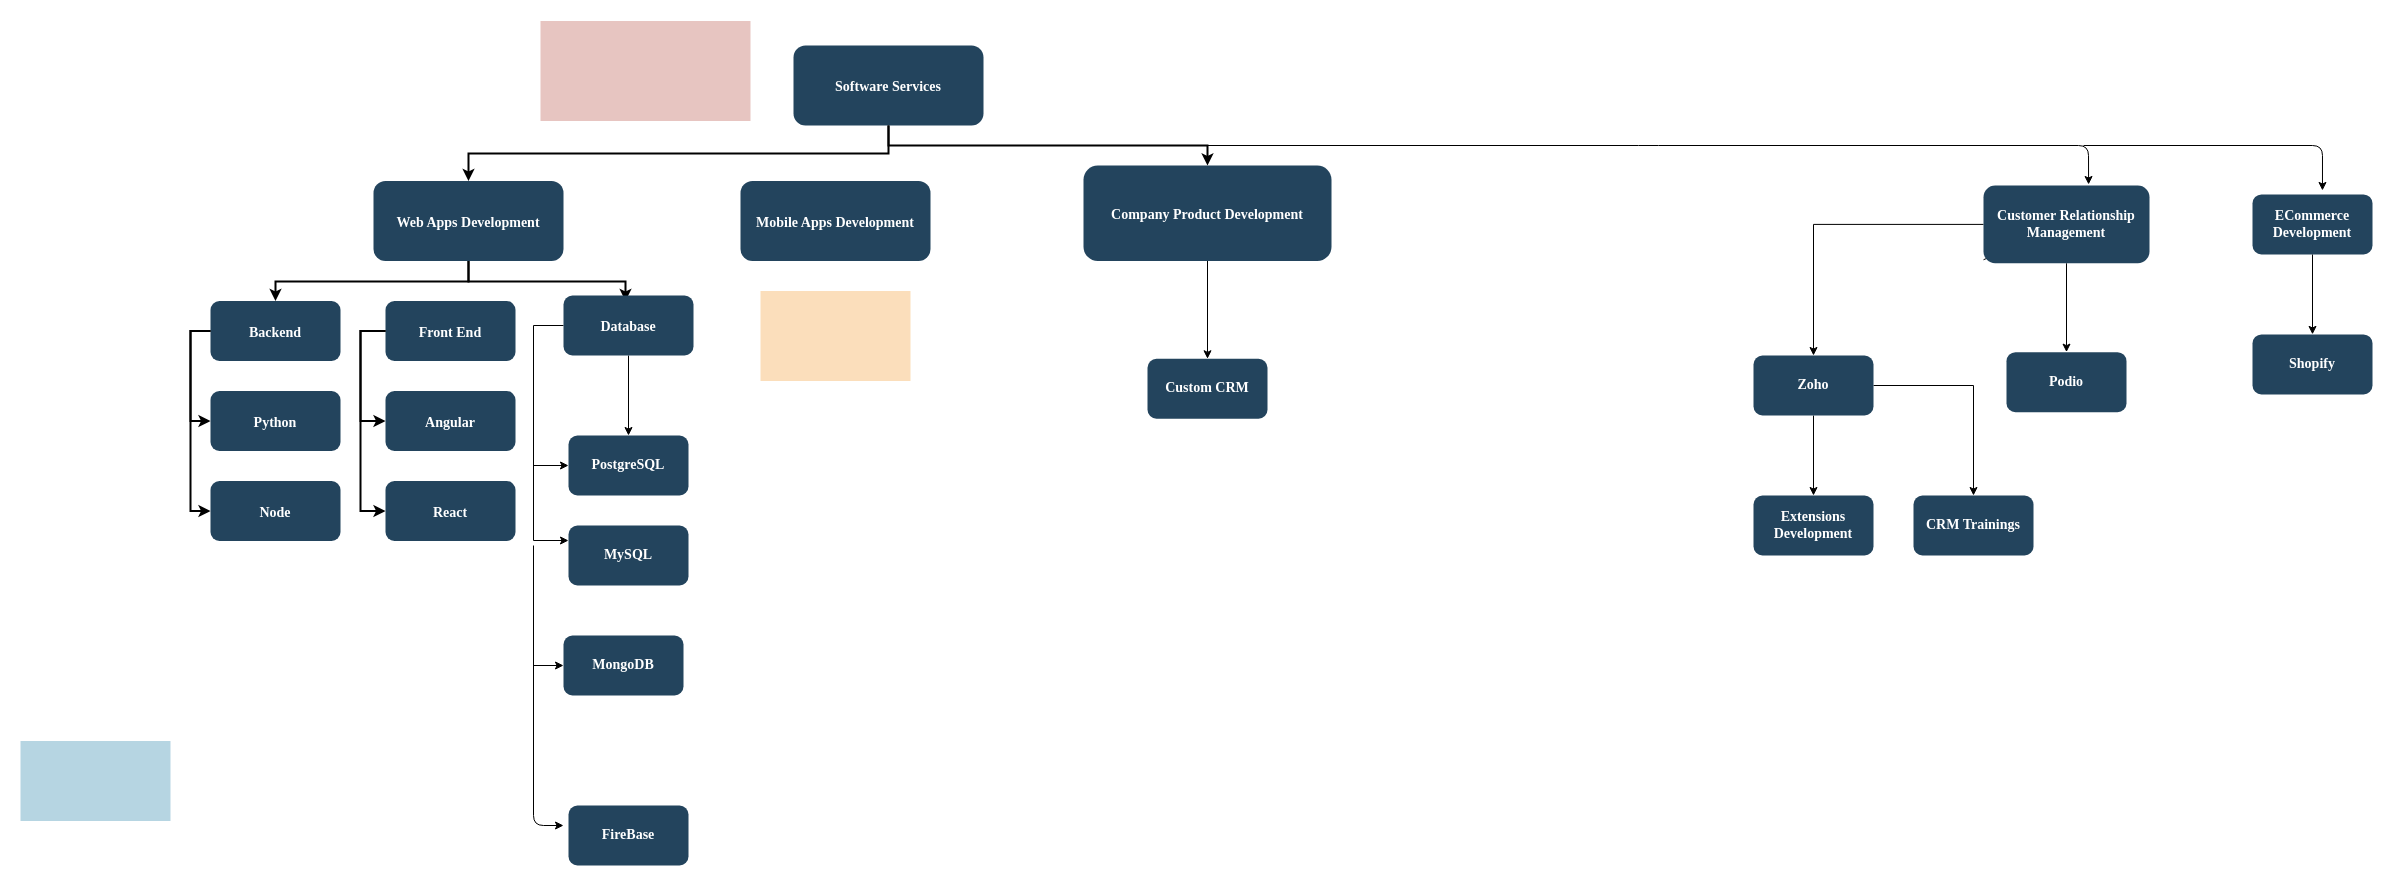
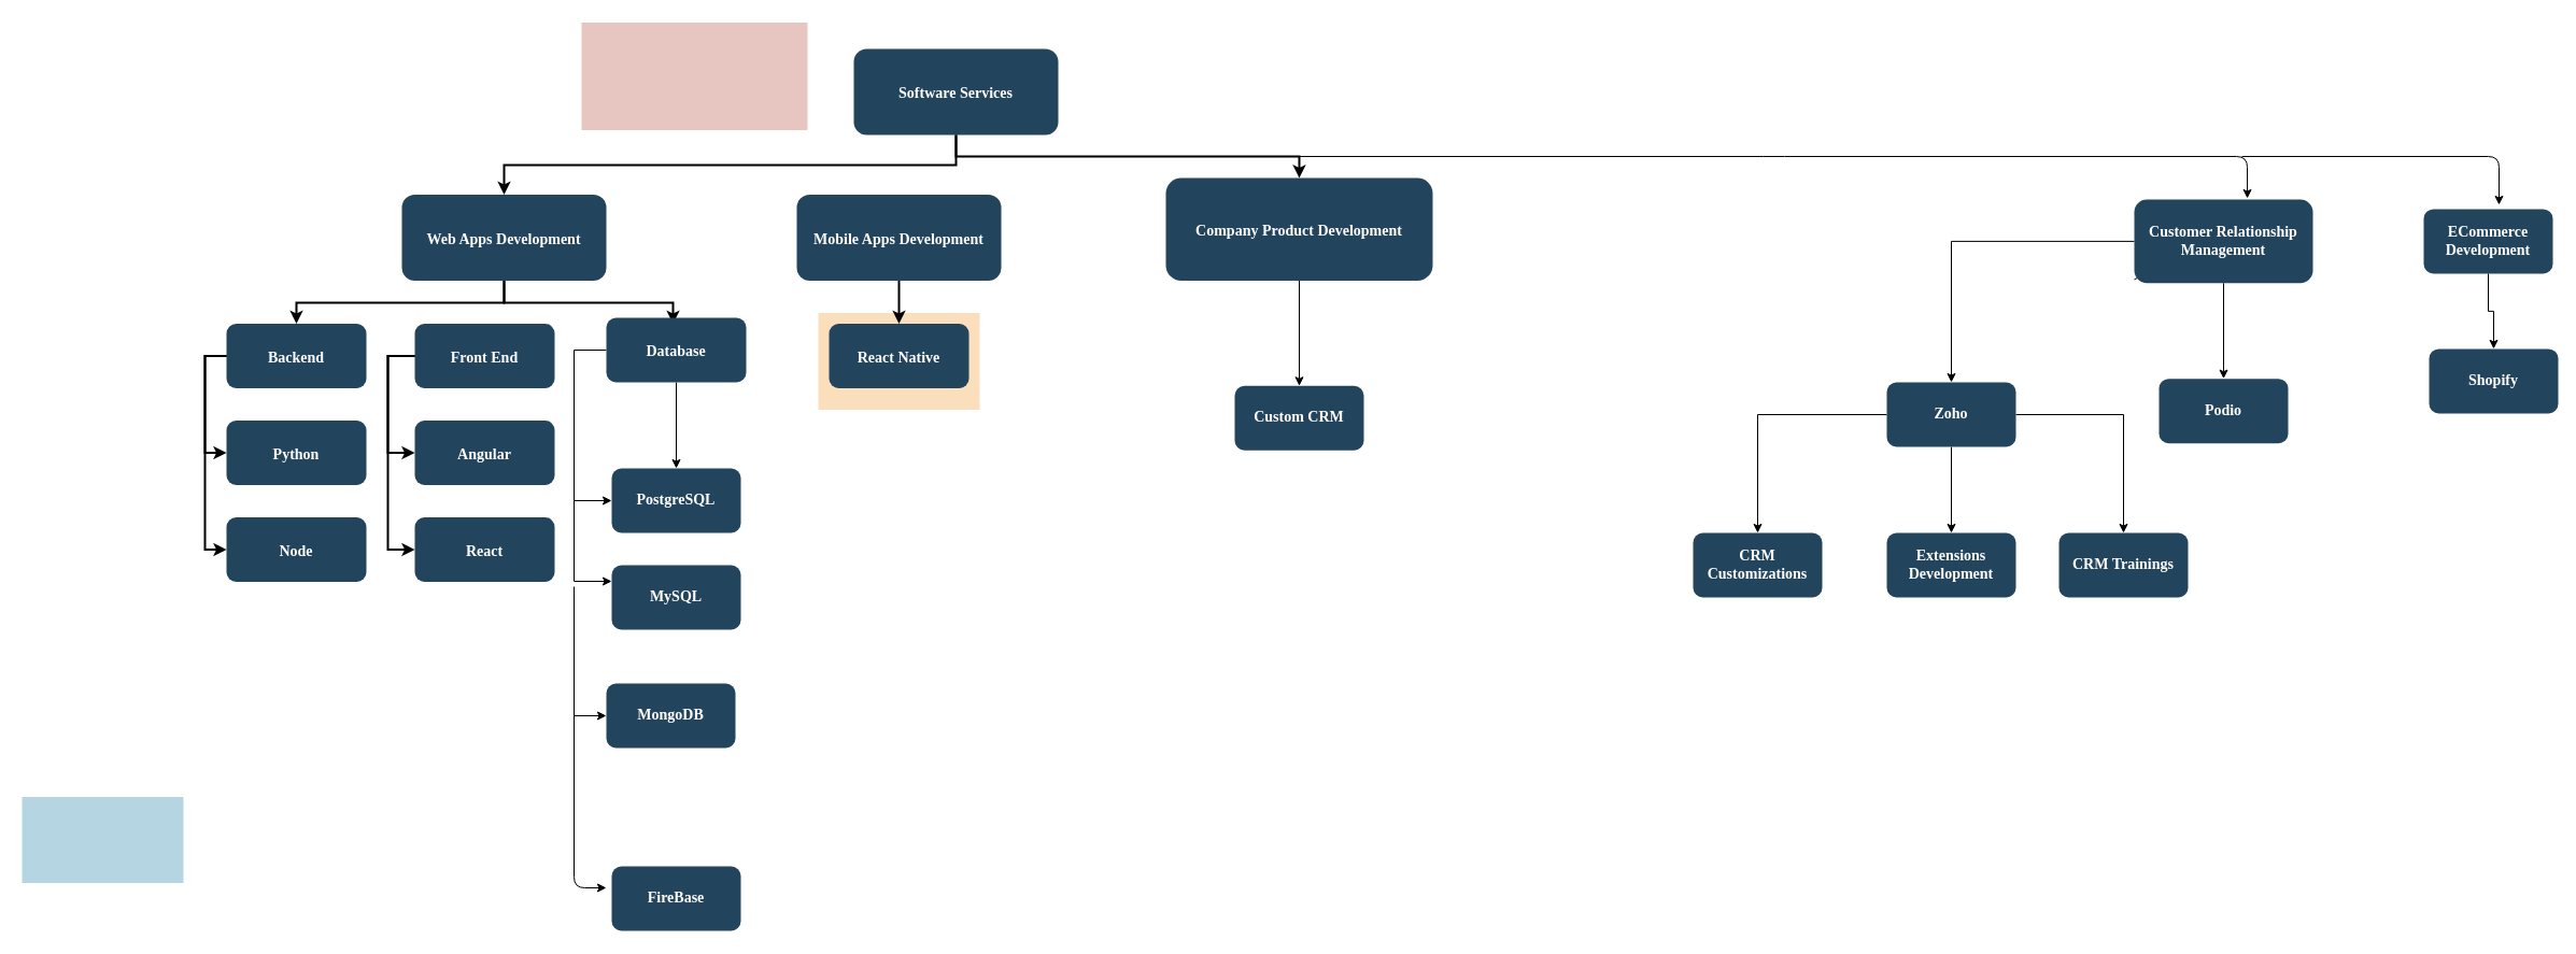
  <mxCell id="0" />
  <mxCell id="1" parent="0" />
  <mxCell id="2" value="" style="fillColor=#AE4132;strokeColor=none;opacity=30;" parent="1" vertex="1"><mxGeometry x="540" y="20.5" width="210" height="100.0" as="geometry" /></mxCell>
  <mxCell id="3" value="" style="fillColor=#F2931E;strokeColor=none;opacity=30;" parent="1" vertex="1"><mxGeometry x="760" y="290.5" width="150" height="90" as="geometry" /></mxCell>
  <mxCell id="4" value="" style="fillColor=#10739E;strokeColor=none;opacity=30;" parent="1" vertex="1"><mxGeometry x="20" y="740.5" width="150" height="80" as="geometry" /></mxCell>
  <mxCell id="5" value="Software Services" style="rounded=1;fillColor=#23445D;gradientColor=none;strokeColor=none;fontColor=#FFFFFF;fontStyle=1;fontFamily=Tahoma;fontSize=14" parent="1" vertex="1"><mxGeometry x="793" y="45" width="190" height="80" as="geometry" /></mxCell>
  <mxCell id="6" value="" style="edgeStyle=orthogonalEdgeStyle;rounded=0;orthogonalLoop=1;jettySize=auto;html=1;" edge="1" parent="1" source="7" target="53"><mxGeometry relative="1" as="geometry" /></mxCell>
  <mxCell id="7" value="Company Product Development" style="rounded=1;fillColor=#23445D;gradientColor=none;strokeColor=none;fontColor=#FFFFFF;fontStyle=1;fontFamily=Tahoma;fontSize=14" parent="1" vertex="1"><mxGeometry x="1083" y="165" width="248" height="95.5" as="geometry" /></mxCell>
  <mxCell id="8" value="" style="edgeStyle=elbowEdgeStyle;elbow=vertical;strokeWidth=2;rounded=0" parent="1" source="5" target="7" edge="1"><mxGeometry x="337" y="215.5" width="100" height="100" as="geometry"><mxPoint x="130" y="160.5" as="sourcePoint" /><mxPoint x="230" y="60.5" as="targetPoint" /></mxGeometry></mxCell>
  <mxCell id="9" value="Mobile Apps Development" style="rounded=1;fillColor=#23445D;gradientColor=none;strokeColor=none;fontColor=#FFFFFF;fontStyle=1;fontFamily=Tahoma;fontSize=14" parent="1" vertex="1"><mxGeometry x="740" y="180.5" width="190" height="80" as="geometry" /></mxCell>
  <mxCell id="10" value="Web Apps Development" style="rounded=1;fillColor=#23445D;gradientColor=none;strokeColor=none;fontColor=#FFFFFF;fontStyle=1;fontFamily=Tahoma;fontSize=14" parent="1" vertex="1"><mxGeometry x="373" y="180.5" width="190" height="80" as="geometry" /></mxCell>
  <mxCell id="11" value="Backend" style="rounded=1;fillColor=#23445D;gradientColor=none;strokeColor=none;fontColor=#FFFFFF;fontStyle=1;fontFamily=Tahoma;fontSize=14" parent="1" vertex="1"><mxGeometry x="210" y="300.5" width="130" height="60" as="geometry" /></mxCell>
  <mxCell id="12" value="Python" style="rounded=1;fillColor=#23445D;gradientColor=none;strokeColor=none;fontColor=#FFFFFF;fontStyle=1;fontFamily=Tahoma;fontSize=14" parent="1" vertex="1"><mxGeometry x="210" y="390.5" width="130" height="60" as="geometry" /></mxCell>
  <mxCell id="13" value="Node" style="rounded=1;fillColor=#23445D;gradientColor=none;strokeColor=none;fontColor=#FFFFFF;fontStyle=1;fontFamily=Tahoma;fontSize=14" parent="1" vertex="1"><mxGeometry x="210" y="480.5" width="130" height="60" as="geometry" /></mxCell>
  <mxCell id="14" value="Front End" style="rounded=1;fillColor=#23445D;gradientColor=none;strokeColor=none;fontColor=#FFFFFF;fontStyle=1;fontFamily=Tahoma;fontSize=14" parent="1" vertex="1"><mxGeometry x="385" y="300.5" width="130" height="60" as="geometry" /></mxCell>
  <mxCell id="15" value="Angular" style="rounded=1;fillColor=#23445D;gradientColor=none;strokeColor=none;fontColor=#FFFFFF;fontStyle=1;fontFamily=Tahoma;fontSize=14" parent="1" vertex="1"><mxGeometry x="385" y="390.5" width="130" height="60" as="geometry" /></mxCell>
  <mxCell id="16" value="React" style="rounded=1;fillColor=#23445D;gradientColor=none;strokeColor=none;fontColor=#FFFFFF;fontStyle=1;fontFamily=Tahoma;fontSize=14" parent="1" vertex="1"><mxGeometry x="385" y="480.5" width="130" height="60" as="geometry" /></mxCell>
+ <mxCell id="17" value="React Native" style="rounded=1;fillColor=#23445D;gradientColor=none;strokeColor=none;fontColor=#FFFFFF;fontStyle=1;fontFamily=Tahoma;fontSize=14" parent="1" vertex="1"><mxGeometry x="770" y="300.5" width="130" height="60" as="geometry" /></mxCell>
  <mxCell id="18" value="" style="edgeStyle=elbowEdgeStyle;elbow=vertical;strokeWidth=2;rounded=0" parent="1" source="5" target="10" edge="1"><mxGeometry x="347" y="225.5" width="100" height="100" as="geometry"><mxPoint x="655" y="120.5" as="sourcePoint" /><mxPoint x="1260" y="190.5" as="targetPoint" /></mxGeometry></mxCell>
  <mxCell id="19" value="" style="edgeStyle=elbowEdgeStyle;elbow=horizontal;strokeWidth=2;rounded=0" parent="1" source="11" target="12" edge="1"><mxGeometry x="-23" y="135.5" width="100" height="100" as="geometry"><mxPoint x="-230" y="80.5" as="sourcePoint" /><mxPoint x="-130" y="-19.5" as="targetPoint" /><Array as="points"><mxPoint x="190" y="380.5" /></Array></mxGeometry></mxCell>
  <mxCell id="20" value="" style="edgeStyle=elbowEdgeStyle;elbow=horizontal;strokeWidth=2;rounded=0" parent="1" source="11" target="13" edge="1"><mxGeometry x="-23" y="135.5" width="100" height="100" as="geometry"><mxPoint x="-230" y="80.5" as="sourcePoint" /><mxPoint x="-130" y="-19.5" as="targetPoint" /><Array as="points"><mxPoint x="190" y="420.5" /></Array></mxGeometry></mxCell>
  <mxCell id="21" value="" style="edgeStyle=elbowEdgeStyle;elbow=horizontal;strokeWidth=2;rounded=0" parent="1" source="14" target="15" edge="1"><mxGeometry x="-23" y="135.5" width="100" height="100" as="geometry"><mxPoint x="-230" y="80.5" as="sourcePoint" /><mxPoint x="-130" y="-19.5" as="targetPoint" /><Array as="points"><mxPoint x="360" y="380.5" /></Array></mxGeometry></mxCell>
  <mxCell id="22" value="" style="edgeStyle=elbowEdgeStyle;elbow=horizontal;strokeWidth=2;rounded=0" parent="1" source="14" target="16" edge="1"><mxGeometry x="-23" y="135.5" width="100" height="100" as="geometry"><mxPoint x="-230" y="80.5" as="sourcePoint" /><mxPoint x="-130" y="-19.5" as="targetPoint" /><Array as="points"><mxPoint x="360" y="420.5" /></Array></mxGeometry></mxCell>
  <mxCell id="23" value="" style="edgeStyle=elbowEdgeStyle;elbow=vertical;strokeWidth=2;rounded=0" parent="1" source="10" target="11" edge="1"><mxGeometry x="-23" y="135.5" width="100" height="100" as="geometry"><mxPoint x="-230" y="80.5" as="sourcePoint" /><mxPoint x="-130" y="-19.5" as="targetPoint" /></mxGeometry></mxCell>
  <mxCell id="24" value="" style="edgeStyle=elbowEdgeStyle;elbow=vertical;strokeWidth=2;rounded=0" parent="1" source="10" edge="1"><mxGeometry x="-23" y="135.5" width="100" height="100" as="geometry"><mxPoint x="-230" y="80.5" as="sourcePoint" /><mxPoint x="625" y="300.5" as="targetPoint" /></mxGeometry></mxCell>
+ <mxCell id="25" value="" style="edgeStyle=elbowEdgeStyle;elbow=vertical;strokeWidth=2;rounded=0" parent="1" source="9" target="17" edge="1"><mxGeometry x="-23" y="135.5" width="100" height="100" as="geometry"><mxPoint x="-230" y="80.5" as="sourcePoint" /><mxPoint x="-130" y="-19.5" as="targetPoint" /></mxGeometry></mxCell>
  <mxCell id="26" value="" style="edgeStyle=orthogonalEdgeStyle;rounded=0;orthogonalLoop=1;jettySize=auto;html=1;entryX=0;entryY=0.25;entryDx=0;entryDy=0;" edge="1" parent="1" source="28" target="30"><mxGeometry relative="1" as="geometry"><mxPoint x="539" y="545" as="targetPoint" /><Array as="points"><mxPoint x="533" y="325" /><mxPoint x="533" y="540" /></Array></mxGeometry></mxCell>
  <mxCell id="27" value="" style="edgeStyle=orthogonalEdgeStyle;rounded=0;orthogonalLoop=1;jettySize=auto;html=1;" edge="1" parent="1" source="28" target="29"><mxGeometry relative="1" as="geometry" /></mxCell>
  <mxCell id="28" value="Database" style="rounded=1;fillColor=#23445D;gradientColor=none;strokeColor=none;fontColor=#FFFFFF;fontStyle=1;fontFamily=Tahoma;fontSize=14" vertex="1" parent="1"><mxGeometry x="563" y="295" width="130" height="60" as="geometry" /></mxCell>
  <mxCell id="29" value="PostgreSQL" style="whiteSpace=wrap;html=1;rounded=1;fontFamily=Tahoma;fontSize=14;fontColor=#FFFFFF;fontStyle=1;strokeColor=none;fillColor=#23445D;" vertex="1" parent="1"><mxGeometry x="568" y="435" width="120" height="60" as="geometry" /></mxCell>
  <mxCell id="30" value="MySQL&lt;br&gt;" style="whiteSpace=wrap;html=1;rounded=1;fontFamily=Tahoma;fontSize=14;fontColor=#FFFFFF;fontStyle=1;strokeColor=none;fillColor=#23445D;" vertex="1" parent="1"><mxGeometry x="568" y="525" width="120" height="60" as="geometry" /></mxCell>
  <mxCell id="31" value="MongoDB" style="whiteSpace=wrap;html=1;rounded=1;fontFamily=Tahoma;fontSize=14;fontColor=#FFFFFF;fontStyle=1;strokeColor=none;fillColor=#23445D;" vertex="1" parent="1"><mxGeometry x="563" y="635" width="120" height="60" as="geometry" /></mxCell>
  <mxCell id="32" value="FireBase" style="whiteSpace=wrap;html=1;rounded=1;fontFamily=Tahoma;fontSize=14;fontColor=#FFFFFF;fontStyle=1;strokeColor=none;fillColor=#23445D;" vertex="1" parent="1"><mxGeometry x="568" y="805" width="120" height="60" as="geometry" /></mxCell>
  <mxCell id="33" value="" style="endArrow=classic;html=1;entryX=0;entryY=0.5;entryDx=0;entryDy=0;" edge="1" parent="1" target="29"><mxGeometry width="50" height="50" relative="1" as="geometry"><mxPoint x="533" y="465" as="sourcePoint" /><mxPoint x="573" y="455" as="targetPoint" /></mxGeometry></mxCell>
  <mxCell id="34" value="" style="endArrow=classic;html=1;" edge="1" parent="1"><mxGeometry width="50" height="50" relative="1" as="geometry"><mxPoint x="533" y="545" as="sourcePoint" /><mxPoint x="563" y="825" as="targetPoint" /><Array as="points"><mxPoint x="533" y="825" /></Array></mxGeometry></mxCell>
  <mxCell id="35" value="" style="endArrow=classic;html=1;" edge="1" parent="1"><mxGeometry width="50" height="50" relative="1" as="geometry"><mxPoint x="533" y="665" as="sourcePoint" /><mxPoint x="563" y="665" as="targetPoint" /></mxGeometry></mxCell>
  <mxCell id="36" value="" style="edgeStyle=orthogonalEdgeStyle;rounded=0;orthogonalLoop=1;jettySize=auto;html=1;" edge="1" parent="1" source="50" target="39"><mxGeometry relative="1" as="geometry" /></mxCell>
  <mxCell id="37" value="" style="edgeStyle=orthogonalEdgeStyle;rounded=0;orthogonalLoop=1;jettySize=auto;html=1;" edge="1" parent="1" source="50" target="43"><mxGeometry relative="1" as="geometry" /></mxCell>
  <mxCell id="38" value="" style="endArrow=classic;html=1;entryX=0.633;entryY=-0.013;entryDx=0;entryDy=0;entryPerimeter=0;" edge="1" parent="1" target="50"><mxGeometry width="50" height="50" relative="1" as="geometry"><mxPoint x="1203" y="145" as="sourcePoint" /><mxPoint x="1413" y="95" as="targetPoint" /><Array as="points"><mxPoint x="1648" y="145" /><mxPoint x="2088" y="145" /></Array></mxGeometry></mxCell>
  <mxCell id="39" value="Podio" style="whiteSpace=wrap;html=1;rounded=1;fontFamily=Tahoma;fontSize=14;fontColor=#FFFFFF;fontStyle=1;strokeColor=none;fillColor=#23445D;" vertex="1" parent="1"><mxGeometry x="2006" y="351.625" width="120" height="60" as="geometry" /></mxCell>
  <mxCell id="40" value="" style="edgeStyle=orthogonalEdgeStyle;rounded=0;orthogonalLoop=1;jettySize=auto;html=1;" edge="1" parent="1" source="43" target="44"><mxGeometry relative="1" as="geometry" /></mxCell>
+ <mxCell id="41" value="" style="edgeStyle=orthogonalEdgeStyle;rounded=0;orthogonalLoop=1;jettySize=auto;html=1;" edge="1" parent="1" source="43" target="45"><mxGeometry relative="1" as="geometry" /></mxCell>
  <mxCell id="42" value="" style="edgeStyle=orthogonalEdgeStyle;rounded=0;orthogonalLoop=1;jettySize=auto;html=1;" edge="1" parent="1" source="43" target="46"><mxGeometry relative="1" as="geometry" /></mxCell>
  <mxCell id="43" value="Zoho" style="whiteSpace=wrap;html=1;rounded=1;fontFamily=Tahoma;fontSize=14;fontColor=#FFFFFF;fontStyle=1;strokeColor=none;fillColor=#23445D;" vertex="1" parent="1"><mxGeometry x="1753" y="355.005" width="120" height="60" as="geometry" /></mxCell>
  <mxCell id="44" value="Extensions Development" style="whiteSpace=wrap;html=1;rounded=1;fontFamily=Tahoma;fontSize=14;fontColor=#FFFFFF;fontStyle=1;strokeColor=none;fillColor=#23445D;" vertex="1" parent="1"><mxGeometry x="1753" y="495.005" width="120" height="60" as="geometry" /></mxCell>
+ <mxCell id="45" value="CRM Customizations" style="whiteSpace=wrap;html=1;rounded=1;fontFamily=Tahoma;fontSize=14;fontColor=#FFFFFF;fontStyle=1;strokeColor=none;fillColor=#23445D;" vertex="1" parent="1"><mxGeometry x="1573" y="495.005" width="120" height="60" as="geometry" /></mxCell>
  <mxCell id="46" value="CRM Trainings" style="whiteSpace=wrap;html=1;rounded=1;fontFamily=Tahoma;fontSize=14;fontColor=#FFFFFF;fontStyle=1;strokeColor=none;fillColor=#23445D;" vertex="1" parent="1"><mxGeometry x="1913" y="495.005" width="120" height="60" as="geometry" /></mxCell>
  <mxCell id="47" value="" style="edgeStyle=orthogonalEdgeStyle;rounded=0;orthogonalLoop=1;jettySize=auto;html=1;" edge="1" parent="1" source="48" target="52"><mxGeometry relative="1" as="geometry" /></mxCell>
  <mxCell id="48" value="ECommerce Development" style="whiteSpace=wrap;html=1;rounded=1;fontFamily=Tahoma;fontSize=14;fontColor=#FFFFFF;fontStyle=1;strokeColor=none;fillColor=#23445D;" vertex="1" parent="1"><mxGeometry x="2252" y="193.875" width="120" height="60" as="geometry" /></mxCell>
  <mxCell id="49" value="" style="endArrow=classic;html=1;" edge="1" parent="1" source="50"><mxGeometry width="50" height="50" relative="1" as="geometry"><mxPoint x="1973" y="275" as="sourcePoint" /><mxPoint x="2023" y="225" as="targetPoint" /><Array as="points"><mxPoint x="1993" y="255" /></Array></mxGeometry></mxCell>
  <mxCell id="50" value="Customer Relationship Management" style="whiteSpace=wrap;html=1;rounded=1;fontFamily=Tahoma;fontSize=14;fontColor=#FFFFFF;fontStyle=1;strokeColor=none;fillColor=#23445D;" vertex="1" parent="1"><mxGeometry x="1983" y="185" width="166" height="77.75" as="geometry" /></mxCell>
  <mxCell id="51" value="" style="endArrow=classic;html=1;entryX=0.583;entryY=-0.065;entryDx=0;entryDy=0;entryPerimeter=0;" edge="1" parent="1" target="48"><mxGeometry width="50" height="50" relative="1" as="geometry"><mxPoint x="2083" y="145" as="sourcePoint" /><mxPoint x="2233" y="115" as="targetPoint" /><Array as="points"><mxPoint x="2322" y="145" /></Array></mxGeometry></mxCell>
- <mxCell id="52" value="Shopify" style="whiteSpace=wrap;html=1;rounded=1;fontFamily=Tahoma;fontSize=14;fontColor=#FFFFFF;fontStyle=1;strokeColor=none;fillColor=#23445D;" vertex="1" parent="1"><mxGeometry x="2252" y="333.875" width="120" height="60" as="geometry" /></mxCell>
+ <mxCell id="52" value="Shopify" style="whiteSpace=wrap;html=1;rounded=1;fontFamily=Tahoma;fontSize=14;fontColor=#FFFFFF;fontStyle=1;strokeColor=none;fillColor=#23445D;" vertex="1" parent="1"><mxGeometry x="2257" y="323.875" width="120" height="60" as="geometry" /></mxCell>
  <mxCell id="53" value="Custom CRM" style="whiteSpace=wrap;html=1;rounded=1;fontFamily=Tahoma;fontSize=14;fontColor=#FFFFFF;fontStyle=1;strokeColor=none;fillColor=#23445D;" vertex="1" parent="1"><mxGeometry x="1147" y="358.25" width="120" height="60" as="geometry" /></mxCell>
